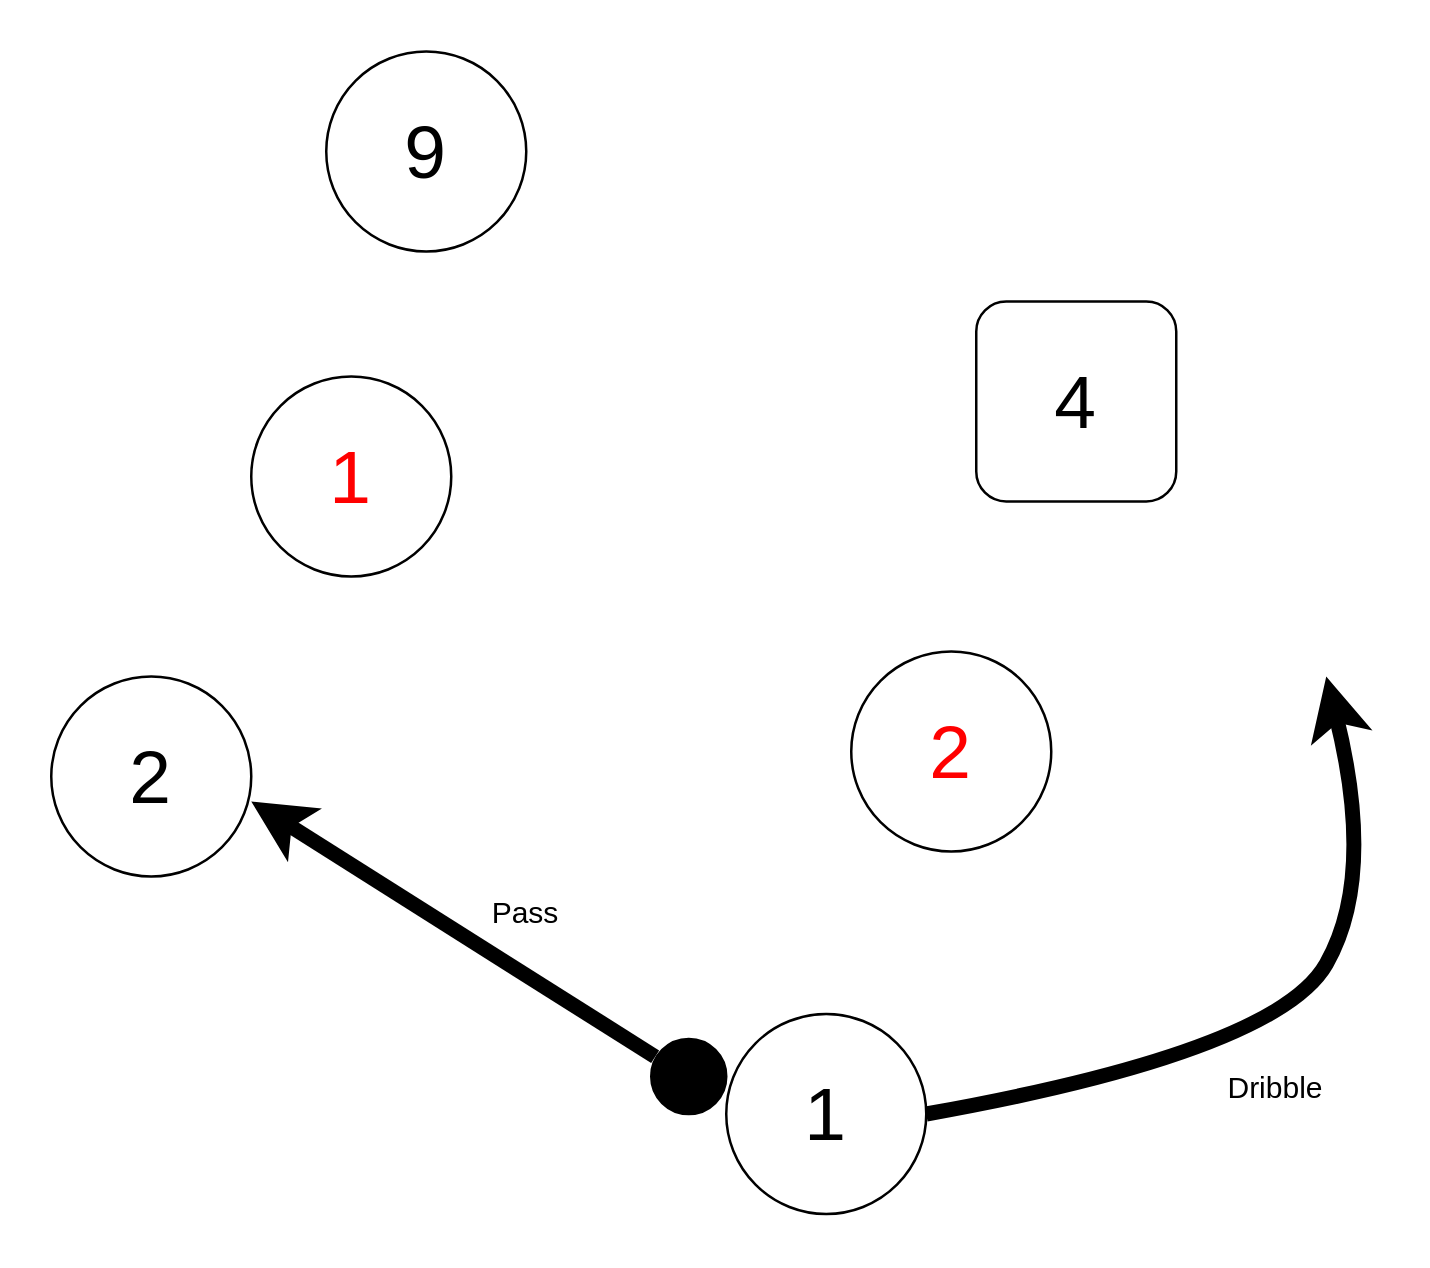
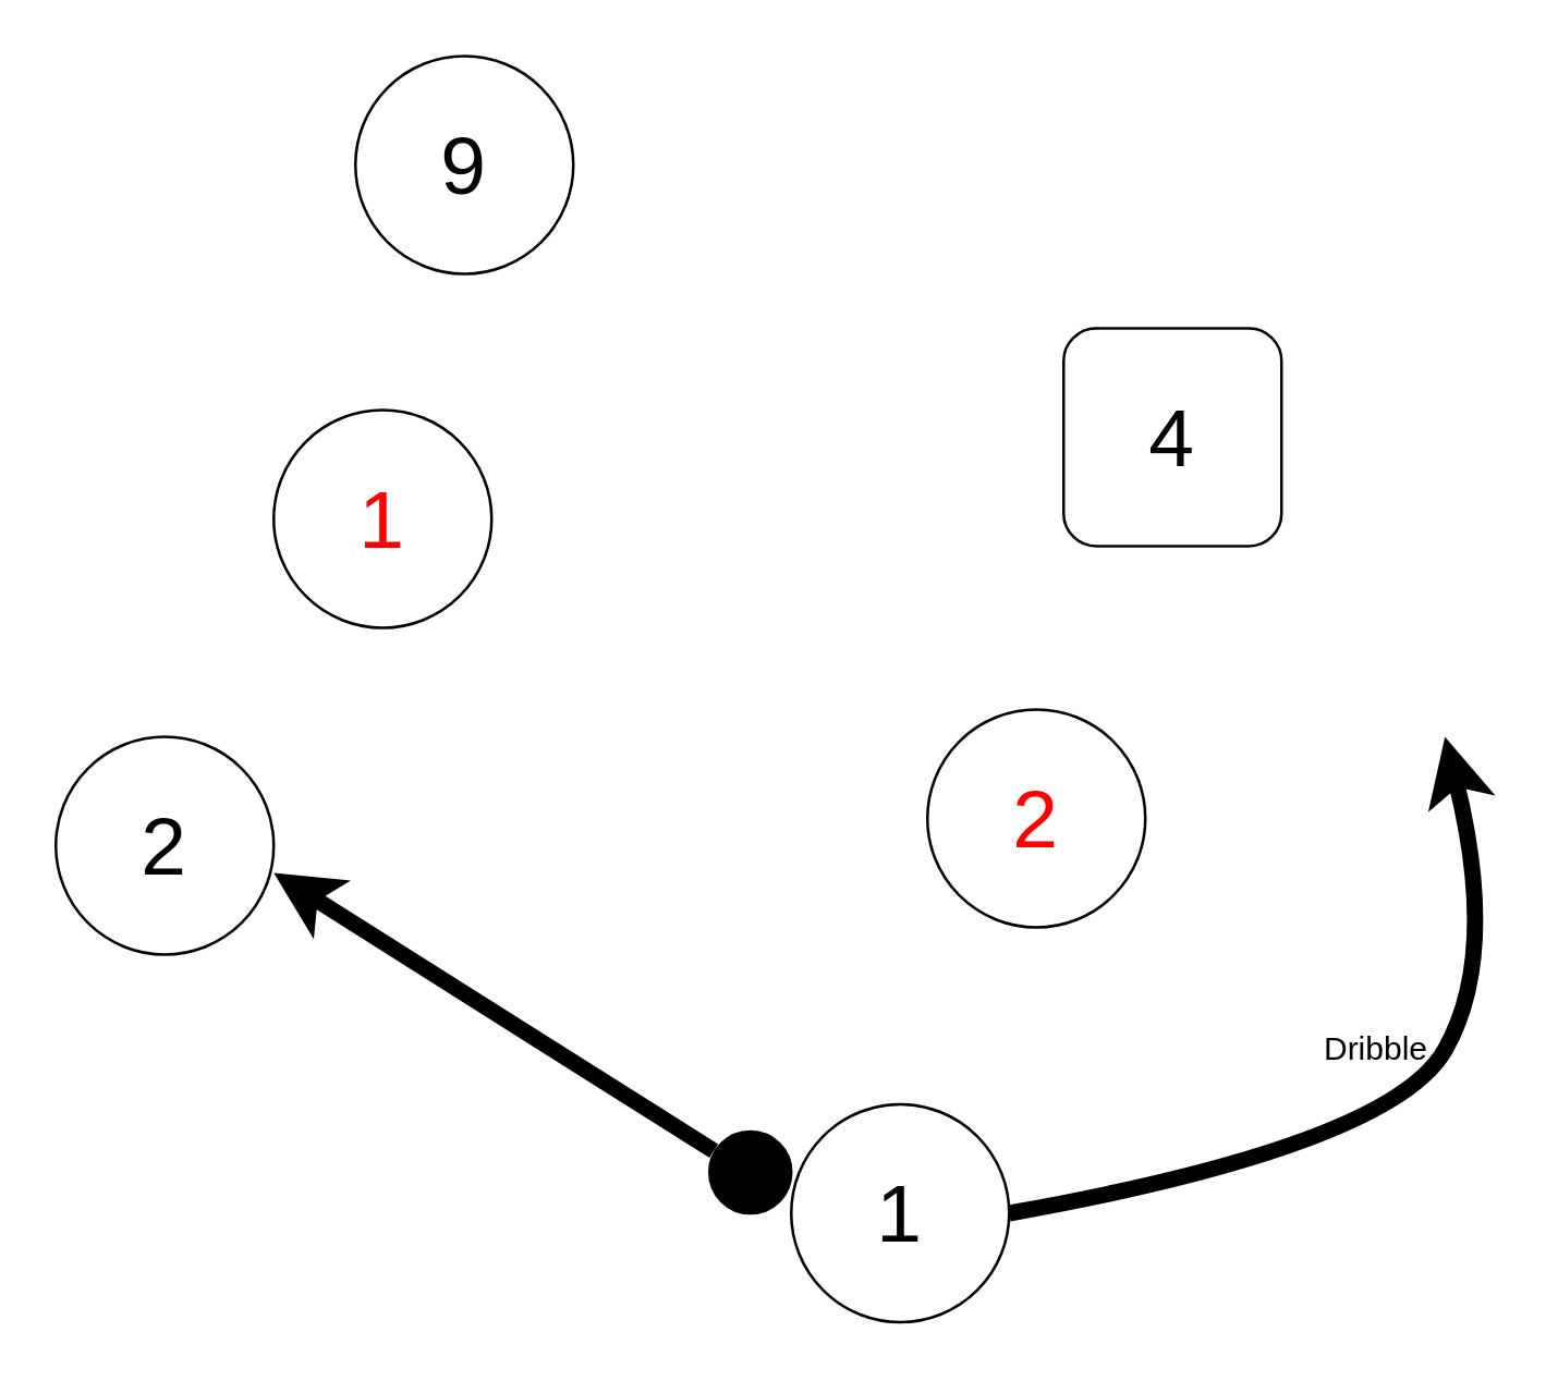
  <mxCell id="0" />
  <mxCell id="1" parent="0" />
  <mxCell id="2" value="" style="ellipse;whiteSpace=wrap;html=1;aspect=fixed;fillColor=#000000;" parent="1" vertex="1"><mxGeometry x="260" y="415" width="30" height="30" as="geometry" /></mxCell>
  <mxCell id="3" value="&lt;font style=&quot;font-size: 30px;&quot;&gt;1&lt;/font&gt;" style="ellipse;whiteSpace=wrap;html=1;aspect=fixed;" parent="1" vertex="1"><mxGeometry x="290" y="405" width="80" height="80" as="geometry" /></mxCell>
  <mxCell id="4" value="&lt;font color=&quot;#ff0000&quot; style=&quot;font-size: 30px;&quot;&gt;1&lt;/font&gt;" style="ellipse;whiteSpace=wrap;html=1;aspect=fixed;fillColor=#FFFFFF;" parent="1" vertex="1"><mxGeometry x="100" y="150" width="80" height="80" as="geometry" /></mxCell>
  <mxCell id="5" value="&lt;font style=&quot;font-size: 30px;&quot;&gt;2&lt;/font&gt;" style="ellipse;whiteSpace=wrap;html=1;aspect=fixed;" parent="1" vertex="1"><mxGeometry x="20" y="270" width="80" height="80" as="geometry" /></mxCell>
  <mxCell id="6" style="edgeStyle=orthogonalEdgeStyle;rounded=0;orthogonalLoop=1;jettySize=auto;html=1;exitX=1;exitY=0.5;exitDx=0;exitDy=0;entryX=0;entryY=0;entryDx=0;entryDy=0;fontSize=30;fontColor=#FF0000;" parent="1" source="2" target="2" edge="1"><mxGeometry relative="1" as="geometry" /></mxCell>
  <mxCell id="7" value="&lt;span style=&quot;font-size: 30px;&quot;&gt;9&lt;/span&gt;" style="ellipse;whiteSpace=wrap;html=1;aspect=fixed;" parent="1" vertex="1"><mxGeometry x="130" y="20" width="80" height="80" as="geometry" /></mxCell>
  <mxCell id="8" value="&lt;font style=&quot;font-size: 30px;&quot;&gt;4&lt;/font&gt;" style="whiteSpace=wrap;html=1;aspect=fixed;rounded=1;" parent="1" vertex="1"><mxGeometry x="390" y="120" width="80" height="80" as="geometry" /></mxCell>
  <mxCell id="9" value="&lt;font color=&quot;#ff0000&quot; style=&quot;font-size: 30px;&quot;&gt;2&lt;/font&gt;" style="ellipse;whiteSpace=wrap;html=1;aspect=fixed;fillColor=#FFFFFF;" parent="1" vertex="1"><mxGeometry x="340" y="260" width="80" height="80" as="geometry" /></mxCell>
  <mxCell id="10" value="" style="endArrow=classic;html=1;rounded=0;exitX=0.052;exitY=0.237;exitDx=0;exitDy=0;exitPerimeter=0;entryX=1;entryY=0.625;entryDx=0;entryDy=0;entryPerimeter=0;strokeWidth=6;" edge="1" parent="1" source="2" target="5"><mxGeometry width="50" height="50" relative="1" as="geometry"><mxPoint x="200" y="290" as="sourcePoint" /><mxPoint x="250" y="240" as="targetPoint" /></mxGeometry></mxCell>
  <mxCell id="11" value="" style="curved=1;endArrow=classic;html=1;rounded=0;strokeWidth=6;" edge="1" parent="1"><mxGeometry width="50" height="50" relative="1" as="geometry"><mxPoint x="370" y="445" as="sourcePoint" /><mxPoint x="530" y="270" as="targetPoint" /><Array as="points"><mxPoint x="510" y="420" /><mxPoint x="550" y="350" /></Array></mxGeometry></mxCell>
- <mxCell id="12" value="Pass" style="text;html=1;strokeColor=none;fillColor=none;align=center;verticalAlign=middle;whiteSpace=wrap;rounded=0;" vertex="1" parent="1"><mxGeometry x="180" y="350" width="60" height="30" as="geometry" /></mxCell>
- <mxCell id="13" value="Dribble" style="text;html=1;strokeColor=none;fillColor=none;align=center;verticalAlign=middle;whiteSpace=wrap;rounded=0;" vertex="1" parent="1"><mxGeometry x="480" y="420" width="60" height="30" as="geometry" /></mxCell>
+ <mxCell id="13" value="Dribble" style="text;html=1;strokeColor=none;fillColor=none;align=center;verticalAlign=middle;whiteSpace=wrap;rounded=0;" vertex="1" parent="1"><mxGeometry x="475" y="370" width="60" height="30" as="geometry" /></mxCell>
